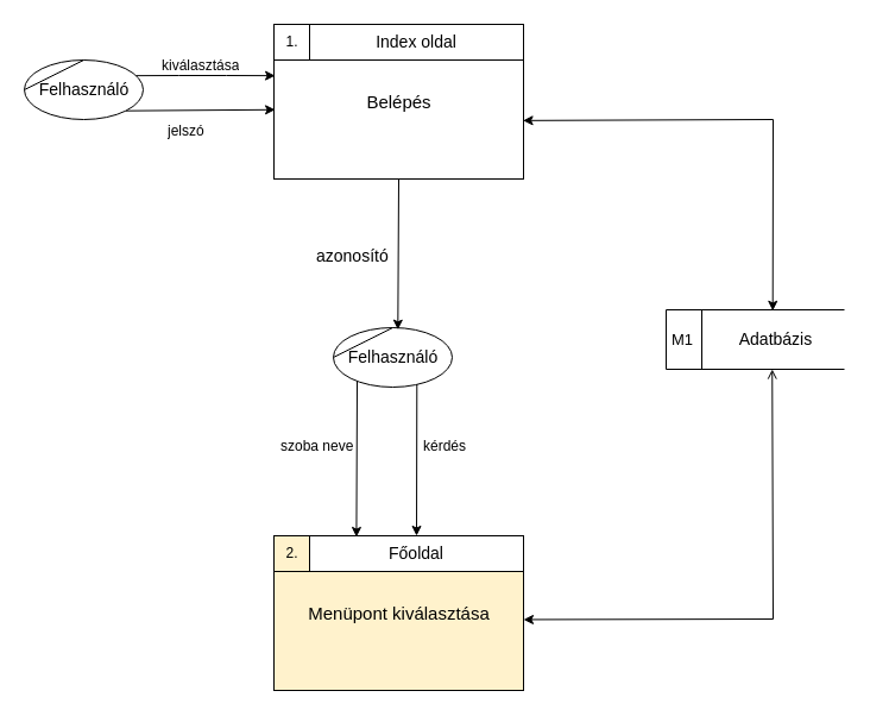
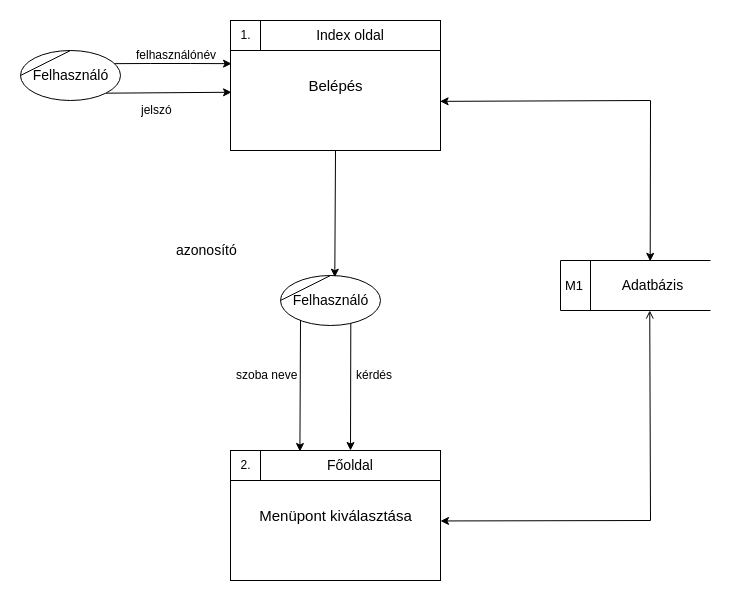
  <mxCell id="0" />
  <mxCell id="1" parent="0" />
  <mxCell id="2" value="" style="group" vertex="1" connectable="0" parent="1"><mxGeometry x="560" y="260" width="150" height="50" as="geometry" /></mxCell>
  <mxCell id="3" value="&lt;font style=&quot;font-size: 13px;&quot;&gt;M1&lt;/font&gt;" style="html=1;dashed=0;whitespace=wrap;shape=mxgraph.dfd.dataStoreID;align=left;spacingLeft=3;points=[[0,0],[0.5,0],[1,0],[0,0.5],[1,0.5],[0,1],[0.5,1],[1,1]];" vertex="1" parent="2"><mxGeometry width="150" height="50" as="geometry" /></mxCell>
  <mxCell id="4" value="&lt;font style=&quot;font-size: 14px;&quot;&gt;Adatbázis&lt;/font&gt;" style="text;html=1;strokeColor=none;fillColor=none;align=center;verticalAlign=middle;whiteSpace=wrap;rounded=0;" vertex="1" parent="2"><mxGeometry x="45" y="10" width="95" height="30" as="geometry" /></mxCell>
  <mxCell id="5" value="" style="group" vertex="1" connectable="0" parent="1"><mxGeometry x="230" y="20" width="210" height="130" as="geometry" /></mxCell>
  <mxCell id="6" value="&lt;font style=&quot;font-size: 15px;&quot;&gt;Belépés&lt;/font&gt;" style="html=1;dashed=0;whitespace=wrap;rounded=0;sketch=0;strokeColor=#000000;align=center;container=0;" vertex="1" parent="5"><mxGeometry width="210" height="130" as="geometry" /></mxCell>
  <mxCell id="7" value="1." style="text;html=1;resizable=0;autosize=1;align=center;verticalAlign=middle;points=[];fillColor=none;rounded=0;sketch=0;strokeColor=#000000;container=0;" vertex="1" parent="5"><mxGeometry y="0.005" width="30" height="30" as="geometry" /></mxCell>
  <mxCell id="8" value="&lt;font style=&quot;font-size: 14px;&quot;&gt;Index oldal&lt;/font&gt;" style="rounded=0;whiteSpace=wrap;html=1;sketch=0;strokeColor=#000000;align=center;container=0;" vertex="1" parent="5"><mxGeometry x="30" width="180" height="30" as="geometry" /></mxCell>
  <mxCell id="9" value="" style="group" vertex="1" connectable="0" parent="1"><mxGeometry x="230" y="450" width="210" height="130" as="geometry" /></mxCell>
- <mxCell id="10" value="&lt;font style=&quot;font-size: 15px;&quot;&gt;Menüpont kiválasztása&lt;/font&gt;" style="html=1;dashed=0;whitespace=wrap;rounded=0;sketch=0;strokeColor=#000000;align=center;container=0;fillColor=#fff2cc;" vertex="1" parent="9"><mxGeometry width="210" height="130" as="geometry" /></mxCell>
+ <mxCell id="10" value="&lt;font style=&quot;font-size: 15px;&quot;&gt;Menüpont kiválasztása&lt;/font&gt;" style="html=1;dashed=0;whitespace=wrap;rounded=0;sketch=0;strokeColor=#000000;align=center;container=0;" vertex="1" parent="9"><mxGeometry width="210" height="130" as="geometry" /></mxCell>
  <mxCell id="11" value="2." style="text;html=1;resizable=0;autosize=1;align=center;verticalAlign=middle;points=[];fillColor=none;rounded=0;sketch=0;strokeColor=#000000;container=0;" vertex="1" parent="9"><mxGeometry y="0.005" width="30" height="30" as="geometry" /></mxCell>
  <mxCell id="12" value="&lt;font style=&quot;font-size: 14px;&quot;&gt;Főoldal&lt;/font&gt;" style="rounded=0;whiteSpace=wrap;html=1;sketch=0;strokeColor=#000000;align=center;container=0;" vertex="1" parent="9"><mxGeometry x="30" width="180" height="30" as="geometry" /></mxCell>
  <mxCell id="13" value="" style="endArrow=classic;startArrow=classic;html=1;rounded=0;entryX=0.998;entryY=0.622;entryDx=0;entryDy=0;entryPerimeter=0;exitX=0.598;exitY=0.016;exitDx=0;exitDy=0;exitPerimeter=0;" edge="1" parent="1" source="3" target="6"><mxGeometry width="50" height="50" relative="1" as="geometry"><mxPoint x="650" y="170" as="sourcePoint" /><mxPoint x="480" y="70" as="targetPoint" /><Array as="points"><mxPoint x="650" y="100" /></Array></mxGeometry></mxCell>
  <mxCell id="14" value="" style="endArrow=classic;html=1;rounded=0;exitX=0.933;exitY=0.263;exitDx=0;exitDy=0;exitPerimeter=0;entryX=0.005;entryY=0.332;entryDx=0;entryDy=0;entryPerimeter=0;" edge="1" parent="1" target="6"><mxGeometry width="50" height="50" relative="1" as="geometry"><mxPoint x="113.3" y="63.15" as="sourcePoint" /><mxPoint x="150" y="180" as="targetPoint" /><Array as="points"><mxPoint x="150" y="63" /><mxPoint x="190" y="63" /></Array></mxGeometry></mxCell>
  <mxCell id="15" value="" style="endArrow=classic;html=1;rounded=0;entryX=0.005;entryY=0.552;entryDx=0;entryDy=0;entryPerimeter=0;exitX=1;exitY=1;exitDx=0;exitDy=0;" edge="1" parent="1" target="6"><mxGeometry width="50" height="50" relative="1" as="geometry"><mxPoint x="105.355" y="92.678" as="sourcePoint" /><mxPoint x="239.08" y="98.95" as="targetPoint" /></mxGeometry></mxCell>
- <mxCell id="16" value="kiválasztása" style="text;strokeColor=none;fillColor=none;align=left;verticalAlign=middle;spacingLeft=4;spacingRight=4;overflow=hidden;points=[[0,0.5],[1,0.5]];portConstraint=eastwest;rotatable=0;whiteSpace=wrap;html=1;" vertex="1" parent="1"><mxGeometry x="130" y="40" width="90" height="30" as="geometry" /></mxCell>
+ <mxCell id="16" value="felhasználónév" style="text;strokeColor=none;fillColor=none;align=left;verticalAlign=middle;spacingLeft=4;spacingRight=4;overflow=hidden;points=[[0,0.5],[1,0.5]];portConstraint=eastwest;rotatable=0;whiteSpace=wrap;html=1;" vertex="1" parent="1"><mxGeometry x="130" y="40" width="90" height="30" as="geometry" /></mxCell>
  <mxCell id="17" value="jelszó" style="text;strokeColor=none;fillColor=none;align=left;verticalAlign=middle;spacingLeft=4;spacingRight=4;overflow=hidden;points=[[0,0.5],[1,0.5]];portConstraint=eastwest;rotatable=0;whiteSpace=wrap;html=1;" vertex="1" parent="1"><mxGeometry x="135" y="95" width="80" height="30" as="geometry" /></mxCell>
  <mxCell id="18" value="kérdés" style="text;strokeColor=none;fillColor=none;align=left;verticalAlign=middle;spacingLeft=4;spacingRight=4;overflow=hidden;points=[[0,0.5],[1,0.5]];portConstraint=eastwest;rotatable=0;whiteSpace=wrap;html=1;" vertex="1" parent="1"><mxGeometry x="350" y="360" width="80" height="30" as="geometry" /></mxCell>
  <mxCell id="19" value="szoba neve" style="text;strokeColor=none;fillColor=none;align=left;verticalAlign=middle;spacingLeft=4;spacingRight=4;overflow=hidden;points=[[0,0.5],[1,0.5]];portConstraint=eastwest;rotatable=0;whiteSpace=wrap;html=1;" vertex="1" parent="1"><mxGeometry x="230" y="360" width="80" height="30" as="geometry" /></mxCell>
  <mxCell id="20" value="" style="endArrow=open;startArrow=classic;html=1;rounded=0;fontSize=14;entryX=0.595;entryY=1;entryDx=0;entryDy=0;entryPerimeter=0;exitX=1;exitY=0.542;exitDx=0;exitDy=0;exitPerimeter=0;" edge="1" parent="1" source="10" target="3"><mxGeometry width="50" height="50" relative="1" as="geometry"><mxPoint x="490" y="270" as="sourcePoint" /><mxPoint x="540" y="220" as="targetPoint" /><Array as="points"><mxPoint x="650" y="520" /></Array></mxGeometry></mxCell>
  <mxCell id="21" value="" style="group;fontSize=14;" vertex="1" connectable="0" parent="1"><mxGeometry x="20" y="50" width="100" height="50" as="geometry" /></mxCell>
  <mxCell id="22" value="Felhasználó" style="shape=ellipse;html=1;dashed=0;whitespace=wrap;perimeter=ellipsePerimeter;fontSize=14;" vertex="1" parent="21"><mxGeometry width="100" height="50" as="geometry" /></mxCell>
  <mxCell id="23" value="" style="endArrow=none;html=1;exitX=0;exitY=0.5;exitDx=0;exitDy=0;entryX=0.5;entryY=0;entryDx=0;entryDy=0;rounded=0;fontSize=14;" edge="1" parent="21" source="22" target="22"><mxGeometry width="50" height="50" relative="1" as="geometry"><mxPoint x="20" y="50" as="sourcePoint" /><mxPoint x="70" as="targetPoint" /></mxGeometry></mxCell>
  <mxCell id="24" value="" style="group;fontSize=14;" vertex="1" connectable="0" parent="1"><mxGeometry x="280" y="275" width="100" height="50" as="geometry" /></mxCell>
  <mxCell id="25" value="Felhasználó" style="shape=ellipse;html=1;dashed=0;whitespace=wrap;perimeter=ellipsePerimeter;fontSize=14;" vertex="1" parent="24"><mxGeometry width="100" height="50" as="geometry" /></mxCell>
  <mxCell id="26" value="" style="endArrow=none;html=1;exitX=0;exitY=0.5;exitDx=0;exitDy=0;entryX=0.5;entryY=0;entryDx=0;entryDy=0;rounded=0;fontSize=14;" edge="1" parent="24" source="25" target="25"><mxGeometry width="50" height="50" relative="1" as="geometry"><mxPoint x="20" y="50" as="sourcePoint" /><mxPoint x="70" as="targetPoint" /></mxGeometry></mxCell>
  <mxCell id="27" value="" style="endArrow=classic;html=1;rounded=0;fontSize=14;entryX=0.543;entryY=0.034;entryDx=0;entryDy=0;exitX=0.5;exitY=1;exitDx=0;exitDy=0;entryPerimeter=0;" edge="1" parent="1" source="6" target="25"><mxGeometry width="50" height="50" relative="1" as="geometry"><mxPoint x="320" y="100" as="sourcePoint" /><mxPoint x="370" y="50" as="targetPoint" /></mxGeometry></mxCell>
- <mxCell id="28" value="azonosító" style="text;strokeColor=none;fillColor=none;align=left;verticalAlign=middle;spacingLeft=4;spacingRight=4;overflow=hidden;points=[[0,0.5],[1,0.5]];portConstraint=eastwest;rotatable=0;whiteSpace=wrap;html=1;fontSize=14;" vertex="1" parent="1"><mxGeometry x="260" y="200" width="80" height="30" as="geometry" /></mxCell>
+ <mxCell id="28" value="azonosító" style="text;strokeColor=none;fillColor=none;align=left;verticalAlign=middle;spacingLeft=4;spacingRight=4;overflow=hidden;points=[[0,0.5],[1,0.5]];portConstraint=eastwest;rotatable=0;whiteSpace=wrap;html=1;fontSize=14;" vertex="1" parent="1"><mxGeometry x="170" y="235" width="80" height="30" as="geometry" /></mxCell>
  <mxCell id="29" value="" style="endArrow=classic;html=1;rounded=0;fontSize=14;entryX=0.5;entryY=0;entryDx=0;entryDy=0;exitX=0.703;exitY=0.953;exitDx=0;exitDy=0;exitPerimeter=0;" edge="1" parent="1" source="25" target="12"><mxGeometry width="50" height="50" relative="1" as="geometry"><mxPoint x="350" y="330" as="sourcePoint" /><mxPoint x="380" y="340" as="targetPoint" /></mxGeometry></mxCell>
  <mxCell id="30" value="" style="endArrow=classic;html=1;rounded=0;fontSize=14;entryX=0.219;entryY=0.033;entryDx=0;entryDy=0;entryPerimeter=0;" edge="1" parent="1" target="12"><mxGeometry width="50" height="50" relative="1" as="geometry"><mxPoint x="300" y="320" as="sourcePoint" /><mxPoint x="380" y="340" as="targetPoint" /></mxGeometry></mxCell>
